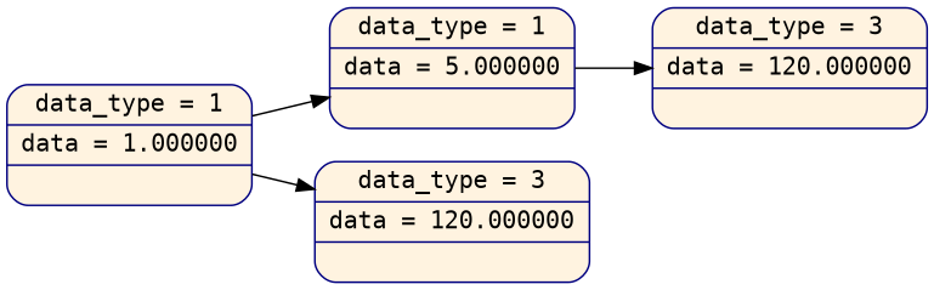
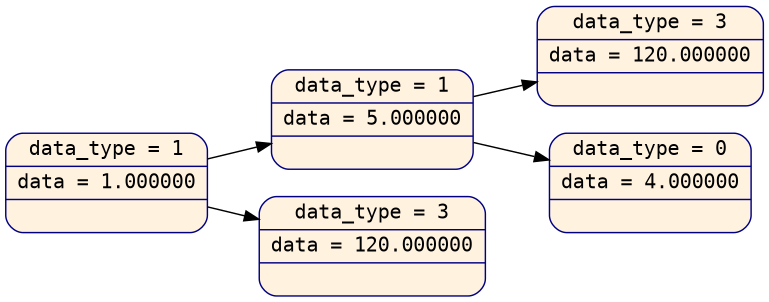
  digraph {
    rankdir=LR
    fontname="DejaVu Sans Mono"
    node [color=navy fillcolor="#fff3e0" rank=1 shape=Mrecord style=filled fontname="DejaVu Sans Mono"]
    edge [fontname="DejaVu Sans Mono"]
    n1 [label=" data_type = 1 | data = 1.000000 | " rank=0]
    n2 [label=" data_type = 1 | data = 5.000000 | "]
    n3 [label=" data_type = 3 | data = 120.000000 | "]
    n4 [label=" data_type = 3 | data = 120.000000 | " rank=2]
+   n5 [label=" data_type = 0 | data = 4.000000 | " rank=2]
    n1 -> n2
    n1 -> n3
    n2 -> n4
+   n2 -> n5
  }
